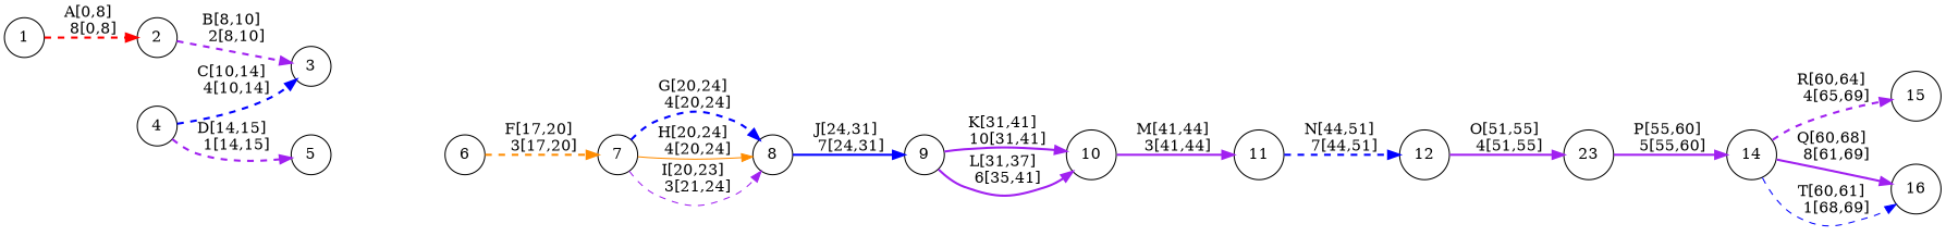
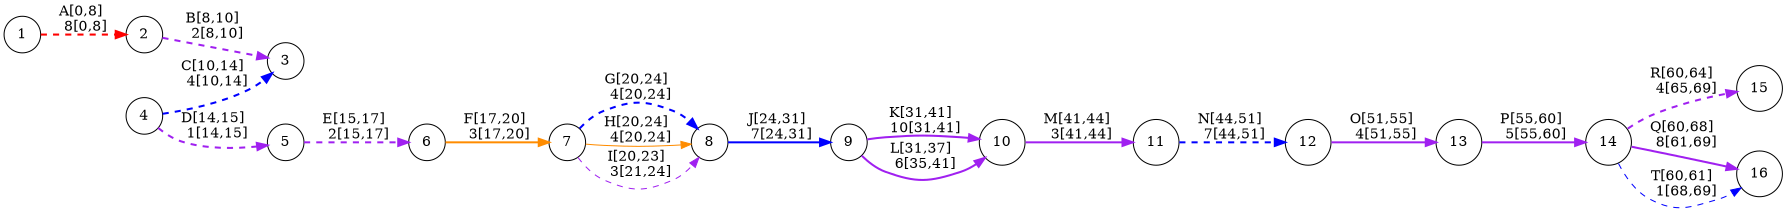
  digraph {
    rankdir=LR
    node [shape=circle]
    edge [color=purple penwidth=2 style=dashed]
    1
    2
    3
    4
    5
    6
    7
    8
    9
    10
    11
    12
-   13 [label=23]
+   13
    14
    15
    16
    1 -> 2 [color=red label="A[0,8] \n 8[0,8]"]
    2 -> 3 [label="B[8,10] \n 2[8,10]"]
    4 -> 3 [color=blue label="C[10,14] \n 4[10,14]"]
    4 -> 5 [label="D[14,15] \n 1[14,15]"]
-   6 -> 7 [color=darkorange label="F[17,20] \n 3[17,20]"]
+   5 -> 6 [label="E[15,17] \n 2[15,17]"]
+   6 -> 7 [color=darkorange label="F[17,20] \n 3[17,20]" style=solid]
    7 -> 8 [color=blue label="G[20,24] \n 4[20,24]"]
    7 -> 8 [color=darkorange label="H[20,24] \n 4[20,24]" style=solid penwidth=""]
    7 -> 8 [label="I[20,23] \n 3[21,24]" penwidth=""]
    8 -> 9 [color=blue label="J[24,31] \n 7[24,31]" style=bold]
    9 -> 10 [label="K[31,41] \n 10[31,41]" style=bold]
    9 -> 10 [label="L[31,37] \n 6[35,41]" style=bold penwidth=""]
    10 -> 11 [label="M[41,44] \n 3[41,44]" style=solid]
    11 -> 12 [color=blue label="N[44,51] \n 7[44,51]"]
    12 -> 13 [label="O[51,55] \n 4[51,55]" style=bold]
    13 -> 14 [label="P[55,60] \n 5[55,60]" style=bold]
    14 -> 15 [label="R[60,64] \n 4[65,69]"]
    14 -> 16 [label="Q[60,68] \n 8[61,69]" style=bold penwidth=""]
    14 -> 16 [color=blue label="T[60,61] \n 1[68,69]" penwidth=""]
  }
